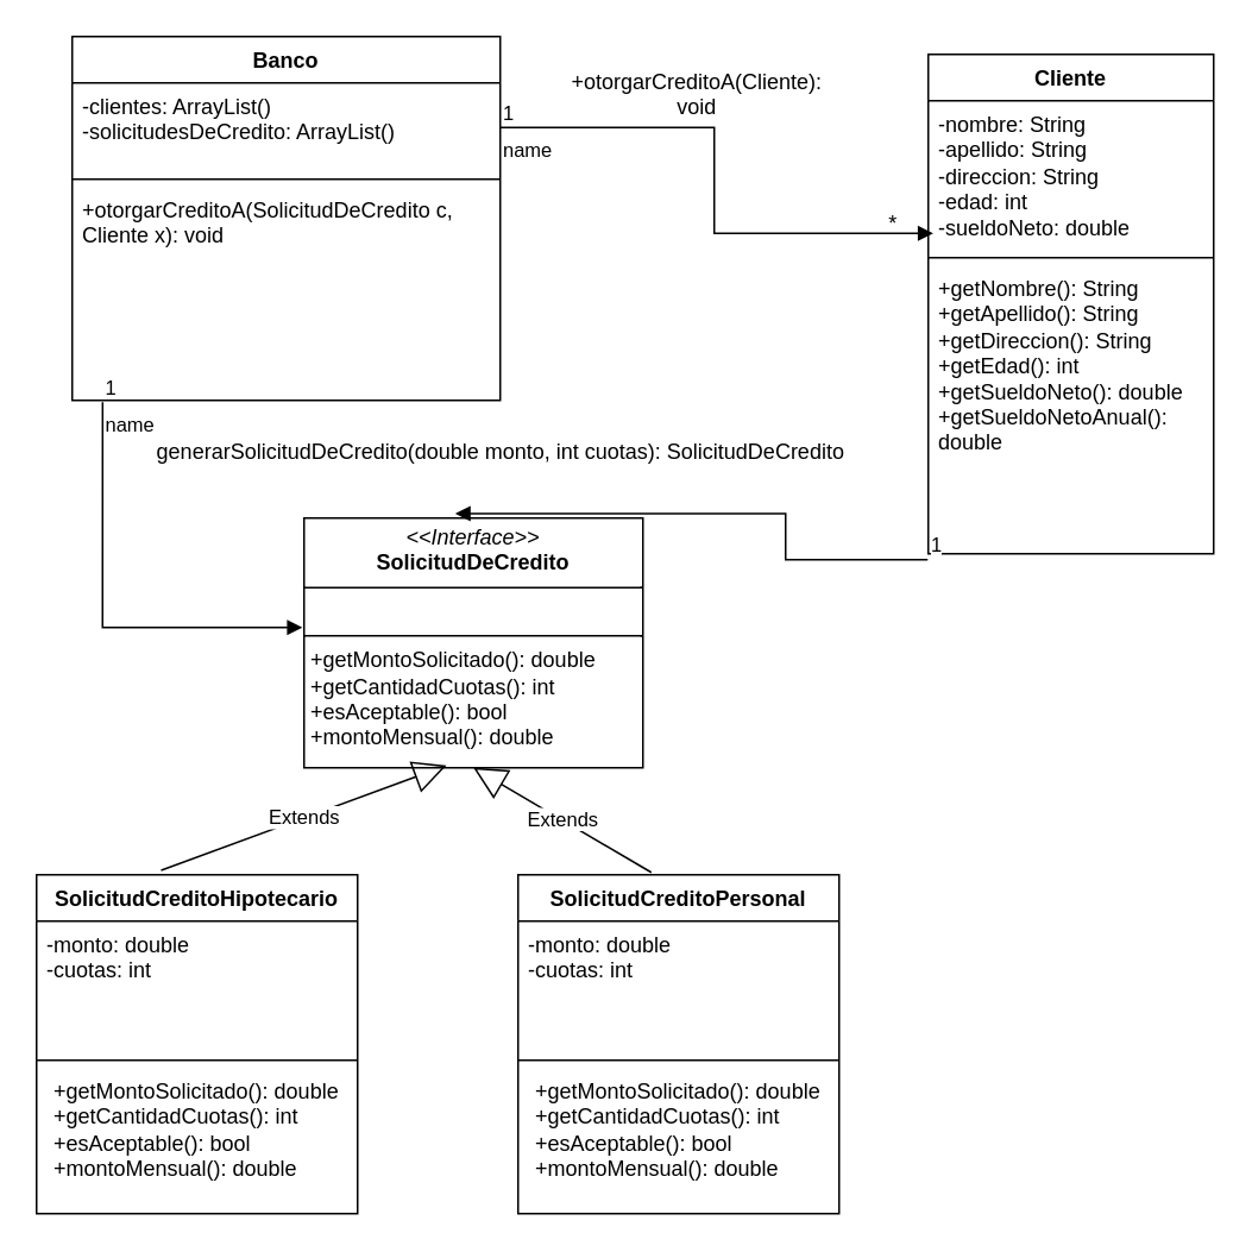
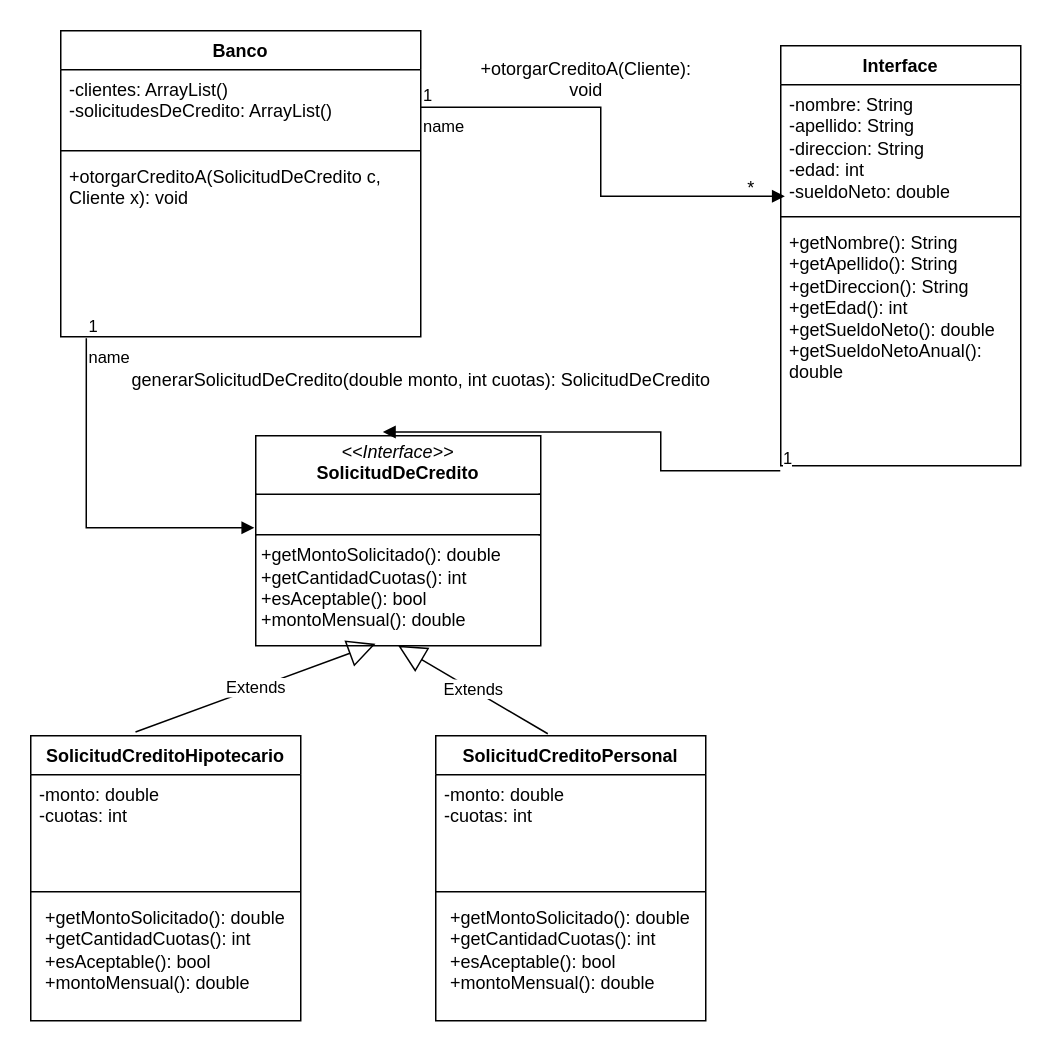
  <mxCell id="0" />
  <mxCell id="1" parent="0" />
  <mxCell id="2" value="Banco" style="swimlane;fontStyle=1;align=center;verticalAlign=top;childLayout=stackLayout;horizontal=1;startSize=26;horizontalStack=0;resizeParent=1;resizeParentMax=0;resizeLast=0;collapsible=1;marginBottom=0;whiteSpace=wrap;html=1;" vertex="1" parent="1"><mxGeometry x="40" y="20" width="240" height="204" as="geometry" /></mxCell>
  <mxCell id="3" value="-clientes: ArrayList()&lt;div&gt;-solicitudesDeCredito: ArrayList()&lt;/div&gt;" style="text;strokeColor=none;fillColor=none;align=left;verticalAlign=top;spacingLeft=4;spacingRight=4;overflow=hidden;rotatable=0;points=[[0,0.5],[1,0.5]];portConstraint=eastwest;whiteSpace=wrap;html=1;" vertex="1" parent="2"><mxGeometry y="26" width="240" height="50" as="geometry" /></mxCell>
  <mxCell id="4" value="" style="line;strokeWidth=1;fillColor=none;align=left;verticalAlign=middle;spacingTop=-1;spacingLeft=3;spacingRight=3;rotatable=0;labelPosition=right;points=[];portConstraint=eastwest;strokeColor=inherit;" vertex="1" parent="2"><mxGeometry y="76" width="240" height="8" as="geometry" /></mxCell>
  <mxCell id="5" value="&lt;div&gt;+otorgarCreditoA(SolicitudDeCredito c, Cliente x): void&lt;/div&gt;" style="text;strokeColor=none;fillColor=none;align=left;verticalAlign=top;spacingLeft=4;spacingRight=4;overflow=hidden;rotatable=0;points=[[0,0.5],[1,0.5]];portConstraint=eastwest;whiteSpace=wrap;html=1;" vertex="1" parent="2"><mxGeometry y="84" width="240" height="120" as="geometry" /></mxCell>
- <mxCell id="6" value="Cliente" style="swimlane;fontStyle=1;align=center;verticalAlign=top;childLayout=stackLayout;horizontal=1;startSize=26;horizontalStack=0;resizeParent=1;resizeParentMax=0;resizeLast=0;collapsible=1;marginBottom=0;whiteSpace=wrap;html=1;" vertex="1" parent="1"><mxGeometry x="520" y="30" width="160" height="280" as="geometry" /></mxCell>
+ <mxCell id="6" value="Interface" style="swimlane;fontStyle=1;align=center;verticalAlign=top;childLayout=stackLayout;horizontal=1;startSize=26;horizontalStack=0;resizeParent=1;resizeParentMax=0;resizeLast=0;collapsible=1;marginBottom=0;whiteSpace=wrap;html=1;" vertex="1" parent="1"><mxGeometry x="520" y="30" width="160" height="280" as="geometry" /></mxCell>
  <mxCell id="7" value="-nombre: String&lt;div&gt;-apellido: String&lt;/div&gt;&lt;div&gt;-direccion: String&lt;/div&gt;&lt;div&gt;-edad: int&lt;/div&gt;&lt;div&gt;-sueldoNeto: double&lt;br&gt;&lt;div&gt;&lt;br&gt;&lt;/div&gt;&lt;/div&gt;" style="text;strokeColor=none;fillColor=none;align=left;verticalAlign=top;spacingLeft=4;spacingRight=4;overflow=hidden;rotatable=0;points=[[0,0.5],[1,0.5]];portConstraint=eastwest;whiteSpace=wrap;html=1;" vertex="1" parent="6"><mxGeometry y="26" width="160" height="84" as="geometry" /></mxCell>
  <mxCell id="8" value="" style="line;strokeWidth=1;fillColor=none;align=left;verticalAlign=middle;spacingTop=-1;spacingLeft=3;spacingRight=3;rotatable=0;labelPosition=right;points=[];portConstraint=eastwest;strokeColor=inherit;" vertex="1" parent="6"><mxGeometry y="110" width="160" height="8" as="geometry" /></mxCell>
  <mxCell id="9" value="+getNombre(): String&lt;div&gt;+getApellido(): String&lt;/div&gt;&lt;div&gt;+getDireccion(): String&lt;/div&gt;&lt;div&gt;+getEdad(): int&lt;/div&gt;&lt;div&gt;+getSueldoNeto(): double&lt;/div&gt;&lt;div&gt;+getSueldoNetoAnual(): double&lt;/div&gt;&lt;div&gt;&lt;br&gt;&lt;/div&gt;" style="text;strokeColor=none;fillColor=none;align=left;verticalAlign=top;spacingLeft=4;spacingRight=4;overflow=hidden;rotatable=0;points=[[0,0.5],[1,0.5]];portConstraint=eastwest;whiteSpace=wrap;html=1;" vertex="1" parent="6"><mxGeometry y="118" width="160" height="162" as="geometry" /></mxCell>
  <mxCell id="10" value="name" style="endArrow=block;endFill=1;html=1;edgeStyle=orthogonalEdgeStyle;align=left;verticalAlign=top;rounded=0;exitX=1;exitY=0.5;exitDx=0;exitDy=0;entryX=0.017;entryY=0.885;entryDx=0;entryDy=0;entryPerimeter=0;" edge="1" parent="1" source="3" target="7"><mxGeometry x="-1" relative="1" as="geometry"><mxPoint x="250" y="82.5" as="sourcePoint" /><mxPoint x="410" y="82.5" as="targetPoint" /></mxGeometry></mxCell>
  <mxCell id="11" value="1" style="edgeLabel;resizable=0;html=1;align=left;verticalAlign=bottom;" connectable="0" vertex="1" parent="10"><mxGeometry x="-1" relative="1" as="geometry" /></mxCell>
  <mxCell id="12" value="*" style="text;html=1;align=center;verticalAlign=middle;resizable=0;points=[];autosize=1;strokeColor=none;fillColor=none;" vertex="1" parent="1"><mxGeometry x="485" y="110" width="30" height="30" as="geometry" /></mxCell>
  <mxCell id="13" value="&lt;p style=&quot;margin:0px;margin-top:4px;text-align:center;&quot;&gt;&lt;i&gt;&amp;lt;&amp;lt;Interface&amp;gt;&amp;gt;&lt;/i&gt;&lt;br&gt;&lt;b&gt;SolicitudDeCredito&lt;/b&gt;&lt;/p&gt;&lt;hr size=&quot;1&quot; style=&quot;border-style:solid;&quot;&gt;&lt;p style=&quot;margin:0px;margin-left:4px;&quot;&gt;&lt;br&gt;&lt;/p&gt;&lt;hr size=&quot;1&quot; style=&quot;border-style:solid;&quot;&gt;&lt;p style=&quot;margin:0px;margin-left:4px;&quot;&gt;+getMontoSolicitado(): double&lt;/p&gt;&lt;p style=&quot;margin:0px;margin-left:4px;&quot;&gt;+getCantidadCuotas(): int&lt;/p&gt;&lt;p style=&quot;margin:0px;margin-left:4px;&quot;&gt;+esAceptable(): bool&lt;/p&gt;&lt;p style=&quot;margin:0px;margin-left:4px;&quot;&gt;+montoMensual(): double&lt;/p&gt;" style="verticalAlign=top;align=left;overflow=fill;html=1;whiteSpace=wrap;" vertex="1" parent="1"><mxGeometry x="170" y="290" width="190" height="140" as="geometry" /></mxCell>
  <mxCell id="14" value="SolicitudCreditoPersonal" style="swimlane;fontStyle=1;align=center;verticalAlign=top;childLayout=stackLayout;horizontal=1;startSize=26;horizontalStack=0;resizeParent=1;resizeParentMax=0;resizeLast=0;collapsible=1;marginBottom=0;whiteSpace=wrap;html=1;" vertex="1" parent="1"><mxGeometry x="290" y="490" width="180" height="190" as="geometry" /></mxCell>
  <mxCell id="15" value="-monto: double&lt;div&gt;-cuotas: int&lt;/div&gt;" style="text;strokeColor=none;fillColor=none;align=left;verticalAlign=top;spacingLeft=4;spacingRight=4;overflow=hidden;rotatable=0;points=[[0,0.5],[1,0.5]];portConstraint=eastwest;whiteSpace=wrap;html=1;" vertex="1" parent="14"><mxGeometry y="26" width="180" height="74" as="geometry" /></mxCell>
  <mxCell id="16" value="" style="line;strokeWidth=1;fillColor=none;align=left;verticalAlign=middle;spacingTop=-1;spacingLeft=3;spacingRight=3;rotatable=0;labelPosition=right;points=[];portConstraint=eastwest;strokeColor=inherit;" vertex="1" parent="14"><mxGeometry y="100" width="180" height="8" as="geometry" /></mxCell>
  <mxCell id="17" value="&lt;p style=&quot;margin: 0px 0px 0px 4px;&quot;&gt;+getMontoSolicitado(): double&lt;/p&gt;&lt;p style=&quot;margin: 0px 0px 0px 4px;&quot;&gt;+getCantidadCuotas(): int&lt;/p&gt;&lt;p style=&quot;margin: 0px 0px 0px 4px;&quot;&gt;+esAceptable(): bool&lt;/p&gt;&lt;p style=&quot;margin: 0px 0px 0px 4px;&quot;&gt;+montoMensual(): double&lt;/p&gt;" style="text;strokeColor=none;fillColor=none;align=left;verticalAlign=top;spacingLeft=4;spacingRight=4;overflow=hidden;rotatable=0;points=[[0,0.5],[1,0.5]];portConstraint=eastwest;whiteSpace=wrap;html=1;" vertex="1" parent="14"><mxGeometry y="108" width="180" height="82" as="geometry" /></mxCell>
  <mxCell id="18" value="SolicitudCreditoHipotecario" style="swimlane;fontStyle=1;align=center;verticalAlign=top;childLayout=stackLayout;horizontal=1;startSize=26;horizontalStack=0;resizeParent=1;resizeParentMax=0;resizeLast=0;collapsible=1;marginBottom=0;whiteSpace=wrap;html=1;" vertex="1" parent="1"><mxGeometry x="20" y="490" width="180" height="190" as="geometry" /></mxCell>
  <mxCell id="19" value="-monto: double&lt;div&gt;-cuotas: int&lt;/div&gt;&lt;div&gt;&lt;br&gt;&lt;/div&gt;" style="text;strokeColor=none;fillColor=none;align=left;verticalAlign=top;spacingLeft=4;spacingRight=4;overflow=hidden;rotatable=0;points=[[0,0.5],[1,0.5]];portConstraint=eastwest;whiteSpace=wrap;html=1;" vertex="1" parent="18"><mxGeometry y="26" width="180" height="74" as="geometry" /></mxCell>
  <mxCell id="20" value="" style="line;strokeWidth=1;fillColor=none;align=left;verticalAlign=middle;spacingTop=-1;spacingLeft=3;spacingRight=3;rotatable=0;labelPosition=right;points=[];portConstraint=eastwest;strokeColor=inherit;" vertex="1" parent="18"><mxGeometry y="100" width="180" height="8" as="geometry" /></mxCell>
  <mxCell id="21" value="&lt;p style=&quot;margin: 0px 0px 0px 4px;&quot;&gt;+getMontoSolicitado(): double&lt;/p&gt;&lt;p style=&quot;margin: 0px 0px 0px 4px;&quot;&gt;+getCantidadCuotas(): int&lt;/p&gt;&lt;p style=&quot;margin: 0px 0px 0px 4px;&quot;&gt;+esAceptable(): bool&lt;/p&gt;&lt;p style=&quot;margin: 0px 0px 0px 4px;&quot;&gt;+montoMensual(): double&lt;/p&gt;" style="text;strokeColor=none;fillColor=none;align=left;verticalAlign=top;spacingLeft=4;spacingRight=4;overflow=hidden;rotatable=0;points=[[0,0.5],[1,0.5]];portConstraint=eastwest;whiteSpace=wrap;html=1;" vertex="1" parent="18"><mxGeometry y="108" width="180" height="82" as="geometry" /></mxCell>
  <mxCell id="22" value="" style="endArrow=block;endFill=1;html=1;edgeStyle=orthogonalEdgeStyle;align=left;verticalAlign=top;rounded=0;exitX=-0.002;exitY=1.021;exitDx=0;exitDy=0;exitPerimeter=0;entryX=0.446;entryY=-0.018;entryDx=0;entryDy=0;entryPerimeter=0;" edge="1" parent="1" source="9" target="13"><mxGeometry x="-1" relative="1" as="geometry"><mxPoint x="400" y="350" as="sourcePoint" /><mxPoint x="560" y="350" as="targetPoint" /></mxGeometry></mxCell>
  <mxCell id="23" value="1" style="edgeLabel;resizable=0;html=1;align=left;verticalAlign=bottom;" connectable="0" vertex="1" parent="22"><mxGeometry x="-1" relative="1" as="geometry" /></mxCell>
  <mxCell id="24" value="generarSolicitudDeCredito(double monto, int cuotas): SolicitudDeCredito" style="text;html=1;align=center;verticalAlign=middle;resizable=0;points=[];autosize=1;strokeColor=none;fillColor=none;" vertex="1" parent="1"><mxGeometry x="75" y="238" width="410" height="30" as="geometry" /></mxCell>
  <mxCell id="25" value="Extends" style="endArrow=block;endSize=16;endFill=0;html=1;rounded=0;exitX=0.388;exitY=-0.013;exitDx=0;exitDy=0;exitPerimeter=0;entryX=0.42;entryY=0.991;entryDx=0;entryDy=0;entryPerimeter=0;" edge="1" parent="1" source="18" target="13"><mxGeometry width="160" relative="1" as="geometry"><mxPoint x="240" y="460" as="sourcePoint" /><mxPoint x="400" y="460" as="targetPoint" /></mxGeometry></mxCell>
  <mxCell id="26" value="Extends" style="endArrow=block;endSize=16;endFill=0;html=1;rounded=0;exitX=0.415;exitY=-0.007;exitDx=0;exitDy=0;exitPerimeter=0;entryX=0.5;entryY=1;entryDx=0;entryDy=0;" edge="1" parent="1" source="14" target="13"><mxGeometry width="160" relative="1" as="geometry"><mxPoint x="390" y="484" as="sourcePoint" /><mxPoint x="550" y="425" as="targetPoint" /></mxGeometry></mxCell>
  <mxCell id="27" value="name" style="endArrow=block;endFill=1;html=1;edgeStyle=orthogonalEdgeStyle;align=left;verticalAlign=top;rounded=0;entryX=-0.005;entryY=0.438;entryDx=0;entryDy=0;entryPerimeter=0;exitX=0.071;exitY=1.008;exitDx=0;exitDy=0;exitPerimeter=0;" edge="1" parent="1" source="5" target="13"><mxGeometry x="-1" relative="1" as="geometry"><mxPoint x="-30" y="350" as="sourcePoint" /><mxPoint x="130" y="350" as="targetPoint" /></mxGeometry></mxCell>
  <mxCell id="28" value="1" style="edgeLabel;resizable=0;html=1;align=left;verticalAlign=bottom;" connectable="0" vertex="1" parent="27"><mxGeometry x="-1" relative="1" as="geometry" /></mxCell>
  <mxCell id="29" value="&lt;span style=&quot;text-align: left; text-wrap-mode: wrap;&quot;&gt;+otorgarCreditoA(Cliente): void&lt;/span&gt;&lt;div&gt;&lt;span style=&quot;text-align: left; text-wrap-mode: wrap;&quot;&gt;&lt;br&gt;&lt;/span&gt;&lt;/div&gt;" style="text;html=1;align=center;verticalAlign=middle;resizable=0;points=[];autosize=1;strokeColor=none;fillColor=none;" vertex="1" parent="1"><mxGeometry x="280" y="40" width="220" height="40" as="geometry" /></mxCell>
